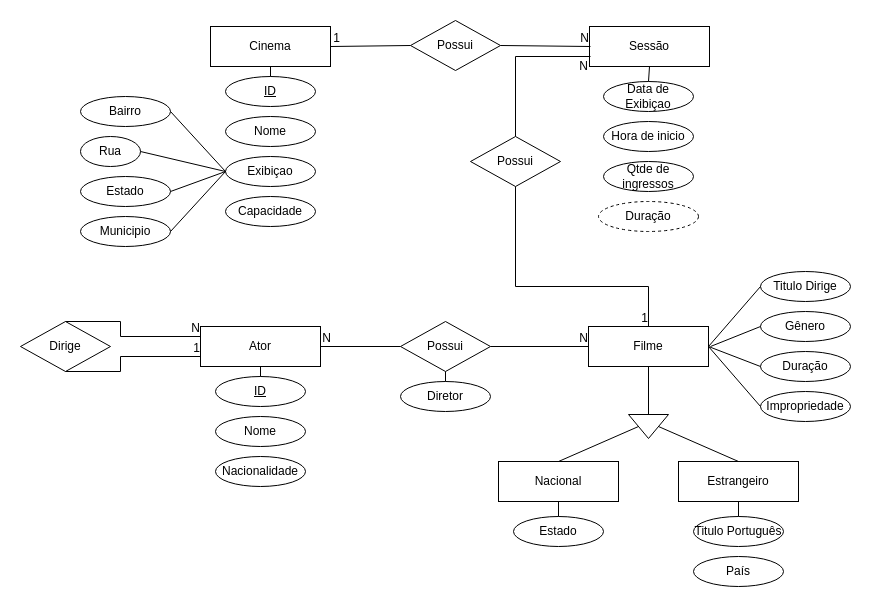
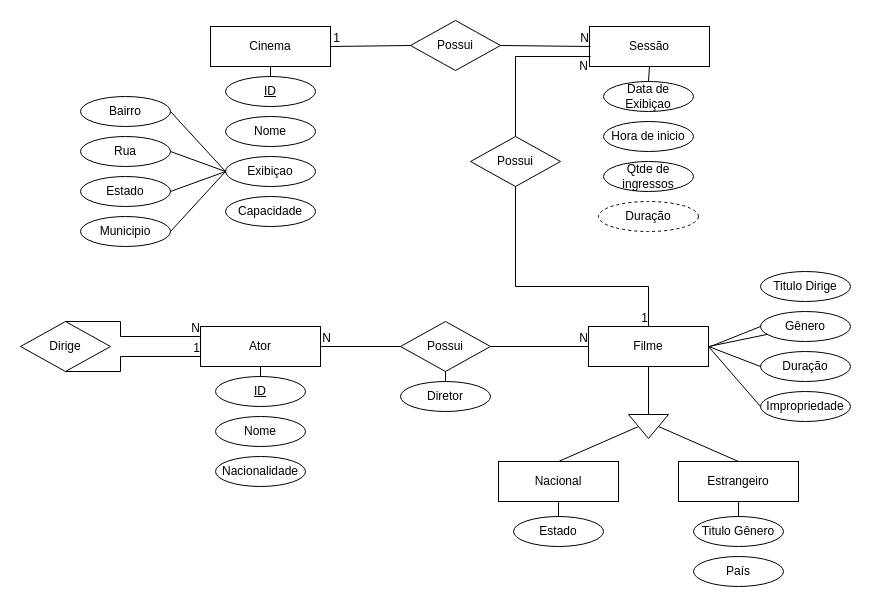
  <mxCell id="0" />
  <mxCell id="1" parent="0" />
  <mxCell id="2" value="Cinema" style="rounded=0;whiteSpace=wrap;html=1;" vertex="1" parent="1"><mxGeometry x="210" y="26" width="120" height="40" as="geometry" /></mxCell>
  <mxCell id="3" value="Filme" style="rounded=0;whiteSpace=wrap;html=1;" vertex="1" parent="1"><mxGeometry x="588" y="326" width="120" height="40" as="geometry" /></mxCell>
  <mxCell id="4" value="Ator" style="rounded=0;whiteSpace=wrap;html=1;" vertex="1" parent="1"><mxGeometry x="200" y="326" width="120" height="40" as="geometry" /></mxCell>
  <mxCell id="5" value="Nacional" style="rounded=0;whiteSpace=wrap;html=1;" vertex="1" parent="1"><mxGeometry x="498" y="461" width="120" height="40" as="geometry" /></mxCell>
  <mxCell id="6" value="Estrangeiro" style="rounded=0;whiteSpace=wrap;html=1;" vertex="1" parent="1"><mxGeometry x="678" y="461" width="120" height="40" as="geometry" /></mxCell>
  <mxCell id="7" value="Sessão" style="rounded=0;whiteSpace=wrap;html=1;" vertex="1" parent="1"><mxGeometry x="589" y="26" width="120" height="40" as="geometry" /></mxCell>
  <mxCell id="8" value="ID" style="ellipse;whiteSpace=wrap;html=1;align=center;fontStyle=4;" vertex="1" parent="1"><mxGeometry x="225" y="76" width="90" height="30" as="geometry" /></mxCell>
  <mxCell id="9" value="Nome" style="ellipse;whiteSpace=wrap;html=1;align=center;" vertex="1" parent="1"><mxGeometry x="225" y="116" width="90" height="30" as="geometry" /></mxCell>
  <mxCell id="10" value="Municipio" style="ellipse;whiteSpace=wrap;html=1;align=center;" vertex="1" parent="1"><mxGeometry x="80" y="216" width="90" height="30" as="geometry" /></mxCell>
  <mxCell id="11" value="Capacidade" style="ellipse;whiteSpace=wrap;html=1;align=center;" vertex="1" parent="1"><mxGeometry x="225" y="196" width="90" height="30" as="geometry" /></mxCell>
  <mxCell id="12" value="Bairro" style="ellipse;whiteSpace=wrap;html=1;align=center;" vertex="1" parent="1"><mxGeometry x="80" y="96" width="90" height="30" as="geometry" /></mxCell>
  <mxCell id="13" value="Estado" style="ellipse;whiteSpace=wrap;html=1;align=center;" vertex="1" parent="1"><mxGeometry x="80" y="176" width="90" height="30" as="geometry" /></mxCell>
  <mxCell id="14" value="Exibiçao" style="ellipse;whiteSpace=wrap;html=1;align=center;" vertex="1" parent="1"><mxGeometry x="225" y="156" width="90" height="30" as="geometry" /></mxCell>
- <mxCell id="15" value="Rua" style="ellipse;whiteSpace=wrap;html=1;align=center;" vertex="1" parent="1"><mxGeometry x="80" y="136" width="60" height="30" as="geometry" /></mxCell>
+ <mxCell id="15" value="Rua" style="ellipse;whiteSpace=wrap;html=1;align=center;" vertex="1" parent="1"><mxGeometry x="80" y="136" width="90" height="30" as="geometry" /></mxCell>
  <mxCell id="16" value="" style="endArrow=none;html=1;rounded=0;exitX=0.5;exitY=1;exitDx=0;exitDy=0;entryX=0.5;entryY=0;entryDx=0;entryDy=0;" edge="1" parent="1" source="2" target="8"><mxGeometry relative="1" as="geometry"><mxPoint x="390" y="106" as="sourcePoint" /><mxPoint x="550" y="106" as="targetPoint" /></mxGeometry></mxCell>
  <mxCell id="17" value="" style="endArrow=none;html=1;rounded=0;exitX=1;exitY=0.5;exitDx=0;exitDy=0;entryX=0;entryY=0.5;entryDx=0;entryDy=0;" edge="1" parent="1" source="12" target="14"><mxGeometry relative="1" as="geometry"><mxPoint x="40" y="-4" as="sourcePoint" /><mxPoint x="200" y="-4" as="targetPoint" /></mxGeometry></mxCell>
  <mxCell id="18" value="" style="endArrow=none;html=1;rounded=0;exitX=1;exitY=0.5;exitDx=0;exitDy=0;entryX=0;entryY=0.5;entryDx=0;entryDy=0;" edge="1" parent="1" source="15" target="14"><mxGeometry relative="1" as="geometry"><mxPoint x="180" y="141" as="sourcePoint" /><mxPoint x="235" y="181" as="targetPoint" /></mxGeometry></mxCell>
  <mxCell id="19" value="" style="endArrow=none;html=1;rounded=0;exitX=1;exitY=0.5;exitDx=0;exitDy=0;entryX=0;entryY=0.5;entryDx=0;entryDy=0;" edge="1" parent="1" source="13" target="14"><mxGeometry relative="1" as="geometry"><mxPoint x="180" y="181" as="sourcePoint" /><mxPoint x="220" y="176" as="targetPoint" /></mxGeometry></mxCell>
  <mxCell id="20" value="" style="endArrow=none;html=1;rounded=0;exitX=1;exitY=0.5;exitDx=0;exitDy=0;entryX=0;entryY=0.5;entryDx=0;entryDy=0;" edge="1" parent="1" source="10" target="14"><mxGeometry relative="1" as="geometry"><mxPoint x="180" y="221" as="sourcePoint" /><mxPoint x="235" y="181" as="targetPoint" /></mxGeometry></mxCell>
  <mxCell id="21" value="Gênero" style="ellipse;whiteSpace=wrap;html=1;align=center;" vertex="1" parent="1"><mxGeometry x="760" y="311" width="90" height="30" as="geometry" /></mxCell>
  <mxCell id="22" value="Impropriedade" style="ellipse;whiteSpace=wrap;html=1;align=center;" vertex="1" parent="1"><mxGeometry x="760" y="391" width="90" height="30" as="geometry" /></mxCell>
  <mxCell id="23" value="Duração" style="ellipse;whiteSpace=wrap;html=1;align=center;" vertex="1" parent="1"><mxGeometry x="760" y="351" width="90" height="30" as="geometry" /></mxCell>
  <mxCell id="24" value="Data de Exibiçao" style="ellipse;whiteSpace=wrap;html=1;align=center;" vertex="1" parent="1"><mxGeometry x="603" y="81" width="90" height="30" as="geometry" /></mxCell>
  <mxCell id="25" value="Hora de inicio" style="ellipse;whiteSpace=wrap;html=1;align=center;" vertex="1" parent="1"><mxGeometry x="603" y="121" width="90" height="30" as="geometry" /></mxCell>
  <mxCell id="26" value="Duração" style="ellipse;whiteSpace=wrap;html=1;align=center;dashed=1;" vertex="1" parent="1"><mxGeometry x="598" y="201" width="100" height="30" as="geometry" /></mxCell>
  <mxCell id="27" value="Qtde de ingressos" style="ellipse;whiteSpace=wrap;html=1;align=center;" vertex="1" parent="1"><mxGeometry x="603" y="161" width="90" height="30" as="geometry" /></mxCell>
  <mxCell id="28" value="" style="endArrow=none;html=1;rounded=0;entryX=0.5;entryY=0;entryDx=0;entryDy=0;exitX=0.5;exitY=1;exitDx=0;exitDy=0;" edge="1" parent="1" source="7" target="24"><mxGeometry relative="1" as="geometry"><mxPoint x="538" y="-149" as="sourcePoint" /><mxPoint x="613" y="-264" as="targetPoint" /></mxGeometry></mxCell>
  <mxCell id="29" value="Titulo Dirige" style="ellipse;whiteSpace=wrap;html=1;align=center;" vertex="1" parent="1"><mxGeometry x="760" y="271" width="90" height="30" as="geometry" /></mxCell>
  <mxCell id="30" value="Estado" style="ellipse;whiteSpace=wrap;html=1;align=center;" vertex="1" parent="1"><mxGeometry x="513" y="516" width="90" height="30" as="geometry" /></mxCell>
  <mxCell id="31" value="País" style="ellipse;whiteSpace=wrap;html=1;align=center;" vertex="1" parent="1"><mxGeometry x="693" y="556" width="90" height="30" as="geometry" /></mxCell>
- <mxCell id="32" value="Titulo Português" style="ellipse;whiteSpace=wrap;html=1;align=center;" vertex="1" parent="1"><mxGeometry x="693" y="516" width="90" height="30" as="geometry" /></mxCell>
+ <mxCell id="32" value="Titulo Gênero" style="ellipse;whiteSpace=wrap;html=1;align=center;" vertex="1" parent="1"><mxGeometry x="693" y="516" width="90" height="30" as="geometry" /></mxCell>
  <mxCell id="33" value="ID" style="ellipse;whiteSpace=wrap;html=1;align=center;fontStyle=4;" vertex="1" parent="1"><mxGeometry x="215" y="376" width="90" height="30" as="geometry" /></mxCell>
  <mxCell id="34" value="Nome" style="ellipse;whiteSpace=wrap;html=1;align=center;" vertex="1" parent="1"><mxGeometry x="215" y="416" width="90" height="30" as="geometry" /></mxCell>
  <mxCell id="35" value="Nacionalidade" style="ellipse;whiteSpace=wrap;html=1;align=center;" vertex="1" parent="1"><mxGeometry x="215" y="456" width="90" height="30" as="geometry" /></mxCell>
  <mxCell id="36" value="" style="endArrow=none;html=1;rounded=0;entryX=0.5;entryY=1;entryDx=0;entryDy=0;exitX=0.5;exitY=0;exitDx=0;exitDy=0;" edge="1" parent="1" source="30" target="5"><mxGeometry relative="1" as="geometry"><mxPoint x="288" y="511" as="sourcePoint" /><mxPoint x="288" y="526" as="targetPoint" /></mxGeometry></mxCell>
  <mxCell id="37" value="" style="endArrow=none;html=1;rounded=0;entryX=0.5;entryY=0;entryDx=0;entryDy=0;exitX=0.5;exitY=1;exitDx=0;exitDy=0;" edge="1" parent="1" source="6" target="32"><mxGeometry relative="1" as="geometry"><mxPoint x="198" y="521" as="sourcePoint" /><mxPoint x="198" y="536" as="targetPoint" /></mxGeometry></mxCell>
  <mxCell id="38" value="" style="endArrow=none;html=1;rounded=0;entryX=0.5;entryY=0;entryDx=0;entryDy=0;exitX=0.5;exitY=1;exitDx=0;exitDy=0;" edge="1" parent="1" source="4" target="33"><mxGeometry relative="1" as="geometry"><mxPoint x="-270" y="841" as="sourcePoint" /><mxPoint x="-270" y="856" as="targetPoint" /></mxGeometry></mxCell>
- <mxCell id="39" value="" style="endArrow=none;html=1;rounded=0;exitX=1;exitY=0.5;exitDx=0;exitDy=0;entryX=0;entryY=0.5;entryDx=0;entryDy=0;" edge="1" parent="1" source="3" target="29"><mxGeometry relative="1" as="geometry"><mxPoint x="408" y="851" as="sourcePoint" /><mxPoint x="750" y="346" as="targetPoint" /></mxGeometry></mxCell>
+ <mxCell id="39" value="" style="endArrow=none;html=1;rounded=0;exitX=1;exitY=0.5;exitDx=0;exitDy=0;" edge="1" parent="1" source="3" target="21"><mxGeometry relative="1" as="geometry"><mxPoint x="408" y="851" as="sourcePoint" /><mxPoint x="750" y="346" as="targetPoint" /></mxGeometry></mxCell>
  <mxCell id="40" value="Possui" style="shape=rhombus;perimeter=rhombusPerimeter;whiteSpace=wrap;html=1;align=center;" vertex="1" parent="1"><mxGeometry x="410" y="20" width="90" height="50" as="geometry" /></mxCell>
  <mxCell id="41" value="Possui" style="shape=rhombus;perimeter=rhombusPerimeter;whiteSpace=wrap;html=1;align=center;" vertex="1" parent="1"><mxGeometry x="400" y="321" width="90" height="50" as="geometry" /></mxCell>
  <mxCell id="42" value="" style="endArrow=none;html=1;rounded=0;exitX=1;exitY=0.5;exitDx=0;exitDy=0;entryX=0;entryY=0.5;entryDx=0;entryDy=0;" edge="1" parent="1" source="41" target="3"><mxGeometry relative="1" as="geometry"><mxPoint x="500" y="286" as="sourcePoint" /><mxPoint x="660" y="286" as="targetPoint" /></mxGeometry></mxCell>
  <mxCell id="43" value="N" style="resizable=0;html=1;align=right;verticalAlign=bottom;" connectable="0" vertex="1" parent="42"><mxGeometry x="1" relative="1" as="geometry" /></mxCell>
  <mxCell id="44" value="Dirige" style="shape=rhombus;perimeter=rhombusPerimeter;whiteSpace=wrap;html=1;align=center;" vertex="1" parent="1"><mxGeometry x="20" y="321" width="90" height="50" as="geometry" /></mxCell>
  <mxCell id="45" value="" style="endArrow=none;html=1;rounded=0;exitX=0.5;exitY=0;exitDx=0;exitDy=0;entryX=0;entryY=0.25;entryDx=0;entryDy=0;entryPerimeter=0;" edge="1" parent="1" source="44" target="4"><mxGeometry relative="1" as="geometry"><mxPoint x="490" y="296" as="sourcePoint" /><mxPoint x="588" y="296" as="targetPoint" /><Array as="points"><mxPoint x="120" y="321" /><mxPoint x="120" y="336" /></Array></mxGeometry></mxCell>
  <mxCell id="46" value="N" style="resizable=0;html=1;align=right;verticalAlign=bottom;" connectable="0" vertex="1" parent="45"><mxGeometry x="1" relative="1" as="geometry" /></mxCell>
  <mxCell id="47" value="" style="endArrow=none;html=1;rounded=0;exitX=0.5;exitY=1;exitDx=0;exitDy=0;entryX=0;entryY=0.75;entryDx=0;entryDy=0;" edge="1" parent="1" source="44" target="4"><mxGeometry relative="1" as="geometry"><mxPoint x="-60" y="436" as="sourcePoint" /><mxPoint x="100" y="436" as="targetPoint" /><Array as="points"><mxPoint x="120" y="371" /><mxPoint x="120" y="356" /></Array></mxGeometry></mxCell>
  <mxCell id="48" value="1" style="resizable=0;html=1;align=right;verticalAlign=bottom;" connectable="0" vertex="1" parent="47"><mxGeometry x="1" relative="1" as="geometry" /></mxCell>
  <mxCell id="49" value="" style="endArrow=none;html=1;rounded=0;exitX=1;exitY=0.5;exitDx=0;exitDy=0;entryX=0.008;entryY=0.5;entryDx=0;entryDy=0;entryPerimeter=0;" edge="1" parent="1" source="40" target="7"><mxGeometry relative="1" as="geometry"><mxPoint x="500" y="356" as="sourcePoint" /><mxPoint x="598" y="356" as="targetPoint" /></mxGeometry></mxCell>
  <mxCell id="50" value="N" style="resizable=0;html=1;align=right;verticalAlign=bottom;" connectable="0" vertex="1" parent="49"><mxGeometry x="1" relative="1" as="geometry"><mxPoint x="-1" as="offset" /></mxGeometry></mxCell>
  <mxCell id="51" value="" style="endArrow=none;html=1;rounded=0;exitX=0;exitY=0.5;exitDx=0;exitDy=0;entryX=1;entryY=0.5;entryDx=0;entryDy=0;entryPerimeter=0;" edge="1" parent="1" source="40" target="2"><mxGeometry relative="1" as="geometry"><mxPoint x="85" y="441" as="sourcePoint" /><mxPoint x="220" y="436" as="targetPoint" /></mxGeometry></mxCell>
  <mxCell id="52" value="1" style="resizable=0;html=1;align=right;verticalAlign=bottom;" connectable="0" vertex="1" parent="51"><mxGeometry x="1" relative="1" as="geometry"><mxPoint x="10" as="offset" /></mxGeometry></mxCell>
  <mxCell id="53" value="Possui" style="shape=rhombus;perimeter=rhombusPerimeter;whiteSpace=wrap;html=1;align=center;" vertex="1" parent="1"><mxGeometry x="470" y="136" width="90" height="50" as="geometry" /></mxCell>
  <mxCell id="54" value="" style="endArrow=none;html=1;rounded=0;exitX=0.5;exitY=1;exitDx=0;exitDy=0;entryX=0.5;entryY=0;entryDx=0;entryDy=0;" edge="1" parent="1" source="53" target="3"><mxGeometry relative="1" as="geometry"><mxPoint x="85" y="441" as="sourcePoint" /><mxPoint x="610" y="326" as="targetPoint" /><Array as="points"><mxPoint x="515" y="286" /><mxPoint x="648" y="286" /></Array></mxGeometry></mxCell>
  <mxCell id="55" value="1" style="resizable=0;html=1;align=right;verticalAlign=bottom;" connectable="0" vertex="1" parent="54"><mxGeometry x="1" relative="1" as="geometry" /></mxCell>
  <mxCell id="56" value="" style="triangle;whiteSpace=wrap;html=1;rotation=90;" vertex="1" parent="1"><mxGeometry x="636" y="406" width="24" height="40" as="geometry" /></mxCell>
  <mxCell id="57" value="" style="endArrow=none;html=1;rounded=0;entryX=0;entryY=0.5;entryDx=0;entryDy=0;exitX=0.5;exitY=1;exitDx=0;exitDy=0;" edge="1" parent="1" source="3" target="56"><mxGeometry relative="1" as="geometry"><mxPoint x="650" y="376" as="sourcePoint" /><mxPoint x="510" y="586" as="targetPoint" /></mxGeometry></mxCell>
  <mxCell id="58" value="" style="endArrow=none;html=1;rounded=0;entryX=0.5;entryY=0;entryDx=0;entryDy=0;exitX=0.5;exitY=1;exitDx=0;exitDy=0;" edge="1" parent="1" source="56" target="5"><mxGeometry relative="1" as="geometry"><mxPoint x="658" y="376" as="sourcePoint" /><mxPoint x="658" y="424" as="targetPoint" /></mxGeometry></mxCell>
  <mxCell id="59" value="" style="endArrow=none;html=1;rounded=0;entryX=0.5;entryY=0;entryDx=0;entryDy=0;exitX=0.5;exitY=0;exitDx=0;exitDy=0;" edge="1" parent="1" source="56" target="6"><mxGeometry relative="1" as="geometry"><mxPoint x="668" y="386" as="sourcePoint" /><mxPoint x="668" y="434" as="targetPoint" /></mxGeometry></mxCell>
  <mxCell id="60" value="Diretor" style="ellipse;whiteSpace=wrap;html=1;align=center;" vertex="1" parent="1"><mxGeometry x="400" y="381" width="90" height="30" as="geometry" /></mxCell>
  <mxCell id="61" value="" style="endArrow=none;html=1;rounded=0;entryX=0.5;entryY=0;entryDx=0;entryDy=0;exitX=0.5;exitY=1;exitDx=0;exitDy=0;" edge="1" parent="1" source="41" target="60"><mxGeometry relative="1" as="geometry"><mxPoint x="658" y="376" as="sourcePoint" /><mxPoint x="658" y="424" as="targetPoint" /></mxGeometry></mxCell>
  <mxCell id="62" value="" style="endArrow=none;html=1;rounded=0;exitX=0.5;exitY=0;exitDx=0;exitDy=0;" edge="1" parent="1" source="53"><mxGeometry relative="1" as="geometry"><mxPoint x="510" y="46" as="sourcePoint" /><mxPoint x="590" y="56" as="targetPoint" /><Array as="points"><mxPoint x="515" y="56" /></Array></mxGeometry></mxCell>
  <mxCell id="63" value="N" style="resizable=0;html=1;align=right;verticalAlign=bottom;" connectable="0" vertex="1" parent="62"><mxGeometry x="1" relative="1" as="geometry"><mxPoint x="-2" y="18" as="offset" /></mxGeometry></mxCell>
  <mxCell id="64" value="" style="endArrow=none;html=1;rounded=0;exitX=0;exitY=0.5;exitDx=0;exitDy=0;entryX=1;entryY=0.5;entryDx=0;entryDy=0;" edge="1" parent="1" source="41" target="4"><mxGeometry relative="1" as="geometry"><mxPoint x="500" y="356" as="sourcePoint" /><mxPoint x="598" y="356" as="targetPoint" /></mxGeometry></mxCell>
  <mxCell id="65" value="N" style="resizable=0;html=1;align=right;verticalAlign=bottom;" connectable="0" vertex="1" parent="64"><mxGeometry x="1" relative="1" as="geometry"><mxPoint x="11" as="offset" /></mxGeometry></mxCell>
  <mxCell id="66" value="" style="endArrow=none;html=1;rounded=0;entryX=0;entryY=0.5;entryDx=0;entryDy=0;" edge="1" parent="1" target="21"><mxGeometry relative="1" as="geometry"><mxPoint x="710" y="346" as="sourcePoint" /><mxPoint x="770" y="296" as="targetPoint" /></mxGeometry></mxCell>
  <mxCell id="67" value="" style="endArrow=none;html=1;rounded=0;exitX=1;exitY=0.5;exitDx=0;exitDy=0;entryX=0;entryY=0.5;entryDx=0;entryDy=0;" edge="1" parent="1" source="3" target="23"><mxGeometry relative="1" as="geometry"><mxPoint x="728" y="366" as="sourcePoint" /><mxPoint x="780" y="306" as="targetPoint" /></mxGeometry></mxCell>
  <mxCell id="68" value="" style="endArrow=none;html=1;rounded=0;exitX=1;exitY=0.5;exitDx=0;exitDy=0;entryX=0;entryY=0.5;entryDx=0;entryDy=0;" edge="1" parent="1" source="3" target="22"><mxGeometry relative="1" as="geometry"><mxPoint x="720" y="261" as="sourcePoint" /><mxPoint x="772" y="201" as="targetPoint" /></mxGeometry></mxCell>
